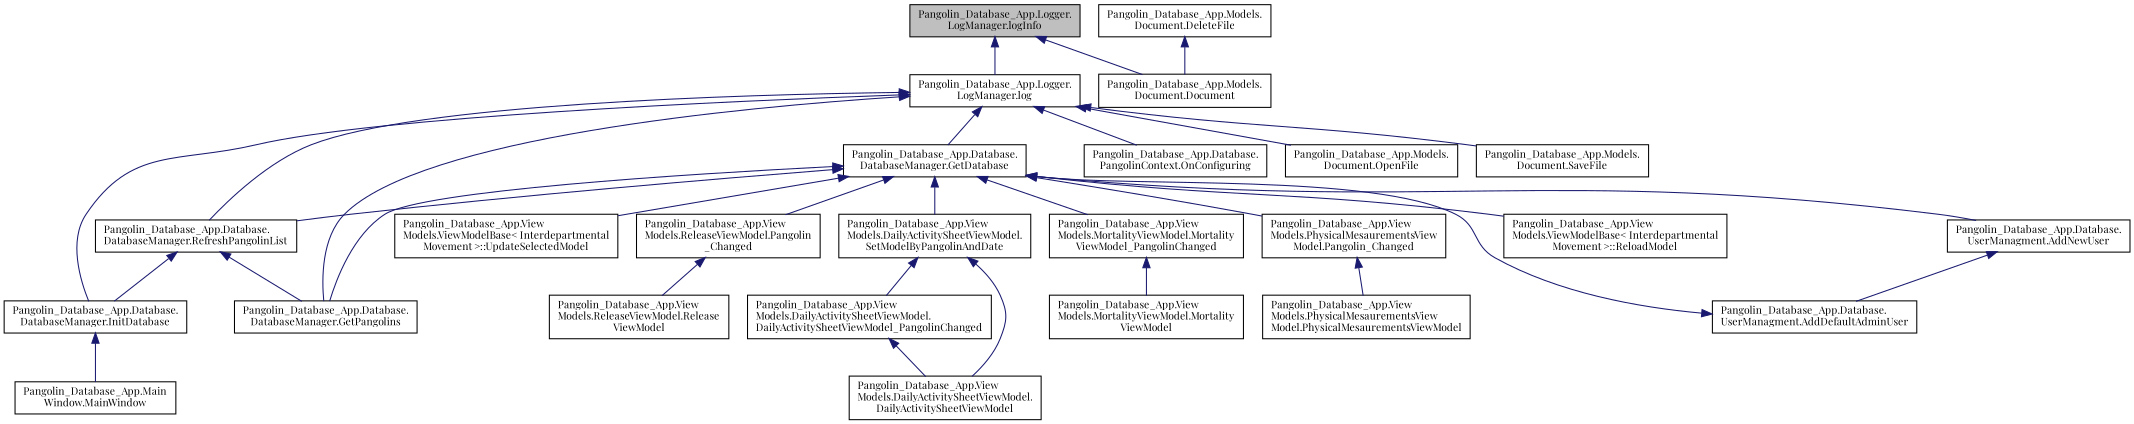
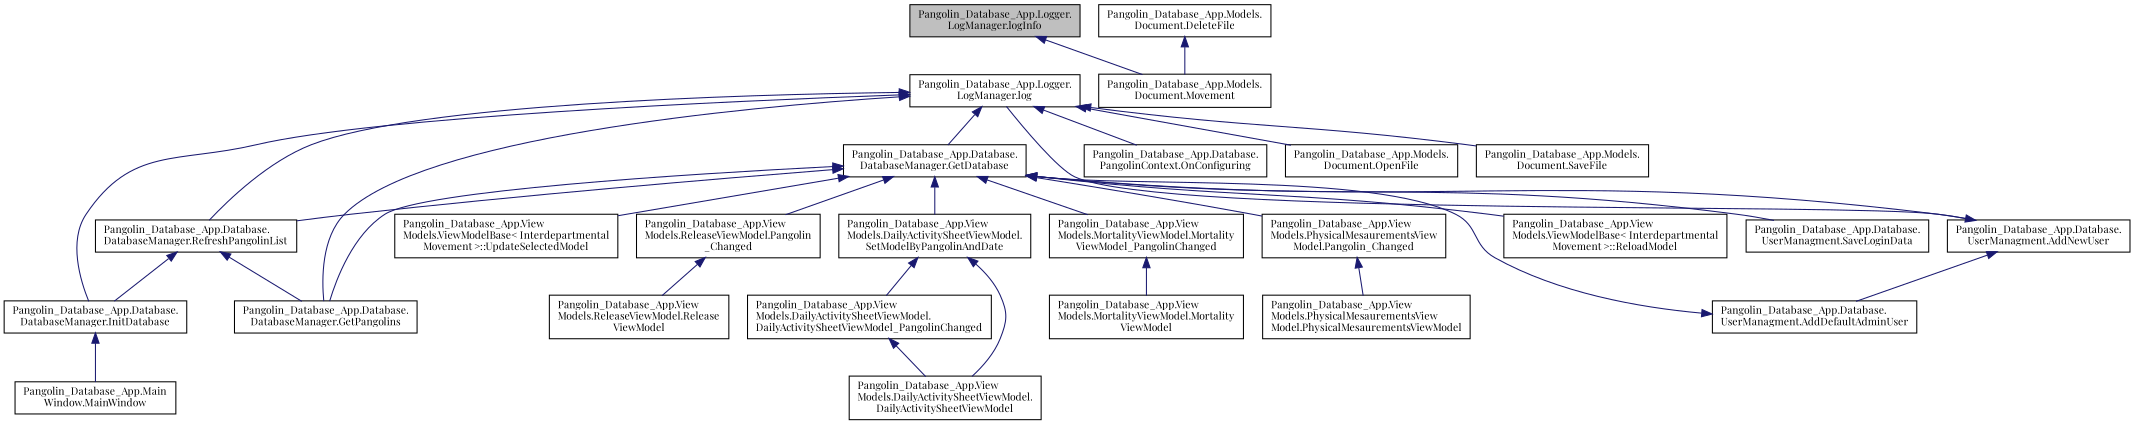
  digraph {
    fontname="Playfair Display"
    rankdir=TB
    node [color=black fillcolor=white fontname="Playfair Display" fontsize=10 shape=record style=filled]
    edge [color=midnightblue dir=back fontname="Playfair Display" fontsize=10 labelfontname=Helvetica labelfontsize=10 style=solid]
    n1 [fillcolor=grey75 fontcolor=black height=0.2 label="Pangolin_Database_App.Logger.\lLogManager.logInfo" width=0.4]
    n2 [height=0.2 label="Pangolin_Database_App.Logger.\lLogManager.log" width=0.4]
-   n3 [height=0.2 label="Pangolin_Database_App.Models.\lDocument.Document" width=0.4]
+   n3 [height=0.2 label="Pangolin_Database_App.Models.\lDocument.Movement" width=0.4]
    n4 [height=0.2 label="Pangolin_Database_App.Database.\lDatabaseManager.GetDatabase" width=0.4]
    n5 [height=0.2 label="Pangolin_Database_App.Database.\lDatabaseManager.InitDatabase" width=0.4]
    n6 [height=0.2 label="Pangolin_Database_App.Database.\lDatabaseManager.RefreshPangolinList" width=0.4]
    n7 [height=0.2 label="Pangolin_Database_App.Database.\lPangolinContext.OnConfiguring" width=0.4]
    n8 [height=0.2 label="Pangolin_Database_App.Models.\lDocument.OpenFile" width=0.4]
    n9 [height=0.2 label="Pangolin_Database_App.Models.\lDocument.SaveFile" width=0.4]
    n10 [height=0.2 label="Pangolin_Database_App.Database.\lDatabaseManager.GetPangolins" width=0.4]
    n11 [height=0.2 label="Pangolin_Database_App.Models.\lDocument.DeleteFile" width=0.4]
    n12 [height=0.2 label="Pangolin_Database_App.Database.\lUserManagment.AddNewUser" width=0.4]
    n13 [height=0.2 label="Pangolin_Database_App.View\lModels.MortalityViewModel.Mortality\lViewModel_PangolinChanged" width=0.4]
    n14 [height=0.2 label="Pangolin_Database_App.View\lModels.PhysicalMesaurementsView\lModel.Pangolin_Changed" width=0.4]
    n15 [height=0.2 label="Pangolin_Database_App.View\lModels.ReleaseViewModel.Pangolin\l_Changed" width=0.4]
    n16 [height=0.2 label="Pangolin_Database_App.View\lModels.ViewModelBase\< Interdepartmental\lMovement \>::ReloadModel" width=0.4]
+   n17 [height=0.2 label="Pangolin_Database_App.Database.\lUserManagment.SaveLoginData" width=0.4]
    n18 [height=0.2 label="Pangolin_Database_App.View\lModels.DailyActivitySheetViewModel.\lSetModelByPangolinAndDate" width=0.4]
    n19 [height=0.2 label="Pangolin_Database_App.View\lModels.ViewModelBase\< Interdepartmental\lMovement \>::UpdateSelectedModel" width=0.4]
    n20 [height=0.2 label="Pangolin_Database_App.Main\lWindow.MainWindow" width=0.4]
    n21 [height=0.2 label="Pangolin_Database_App.Database.\lUserManagment.AddDefaultAdminUser" width=0.4]
    n22 [height=0.2 label="Pangolin_Database_App.View\lModels.MortalityViewModel.Mortality\lViewModel" width=0.4]
    n23 [height=0.2 label="Pangolin_Database_App.View\lModels.PhysicalMesaurementsView\lModel.PhysicalMesaurementsViewModel" width=0.4]
    n24 [height=0.2 label="Pangolin_Database_App.View\lModels.ReleaseViewModel.Release\lViewModel" width=0.4]
    n25 [height=0.2 label="Pangolin_Database_App.View\lModels.DailyActivitySheetViewModel.\lDailyActivitySheetViewModel" width=0.4]
    n26 [height=0.2 label="Pangolin_Database_App.View\lModels.DailyActivitySheetViewModel.\lDailyActivitySheetViewModel_PangolinChanged" width=0.4]
-   n1 -> n2
+   n12 -> n2
    n1 -> n3
    n2 -> n4
    n2 -> n5
    n2 -> n6
    n2 -> n7
    n2 -> n8
    n2 -> n9
    n2 -> n10
    n4 -> n6
    n4 -> n10
    n4 -> n12
    n4 -> n13
    n4 -> n14
    n4 -> n15
    n4 -> n16
+   n4 -> n17
    n4 -> n18
    n4 -> n19
    n5 -> n20
    n6 -> n5
    n6 -> n10
    n11 -> n3
    n12 -> n21
    n13 -> n22
    n14 -> n23
    n15 -> n24
    n18 -> n25
    n18 -> n26
    n21 -> n4
    n26 -> n25
  }
